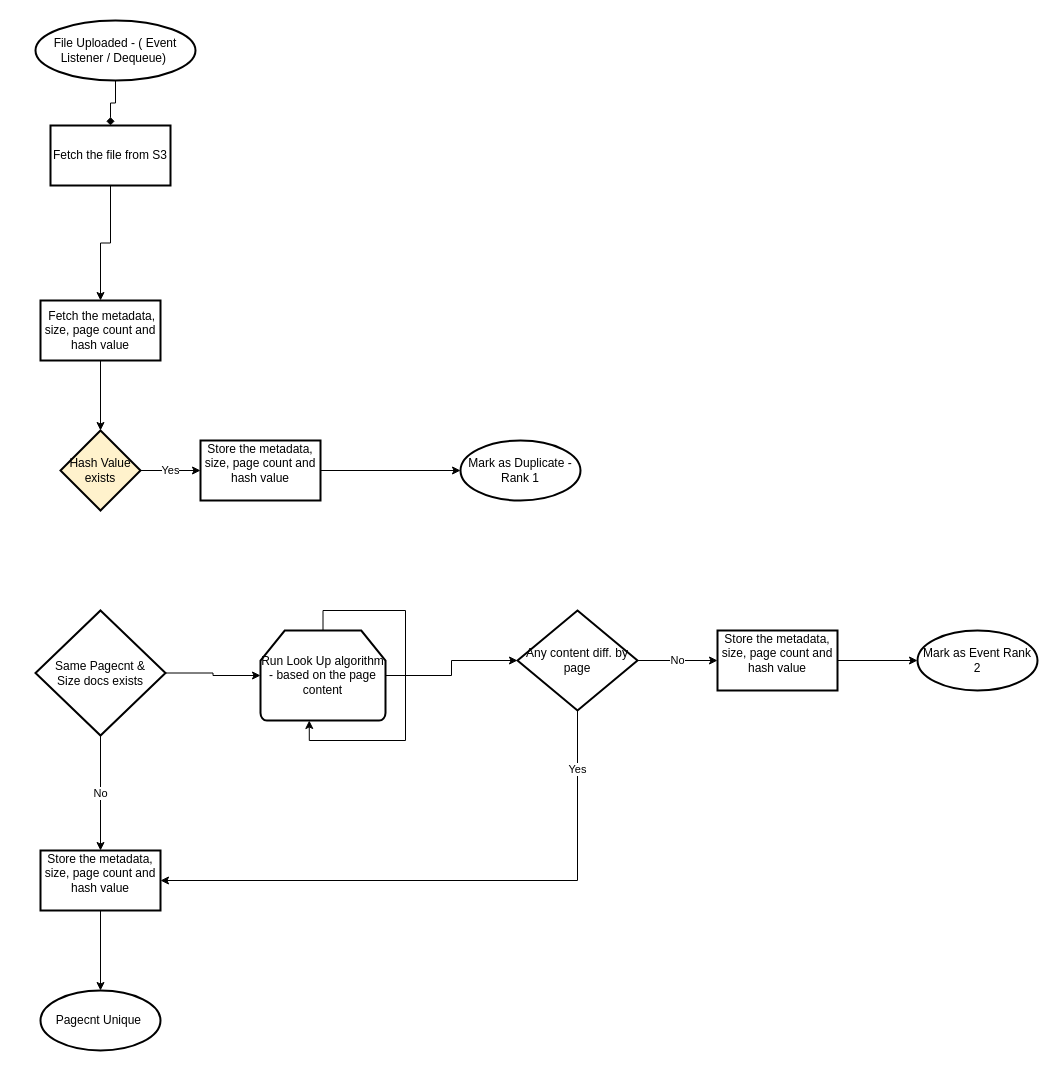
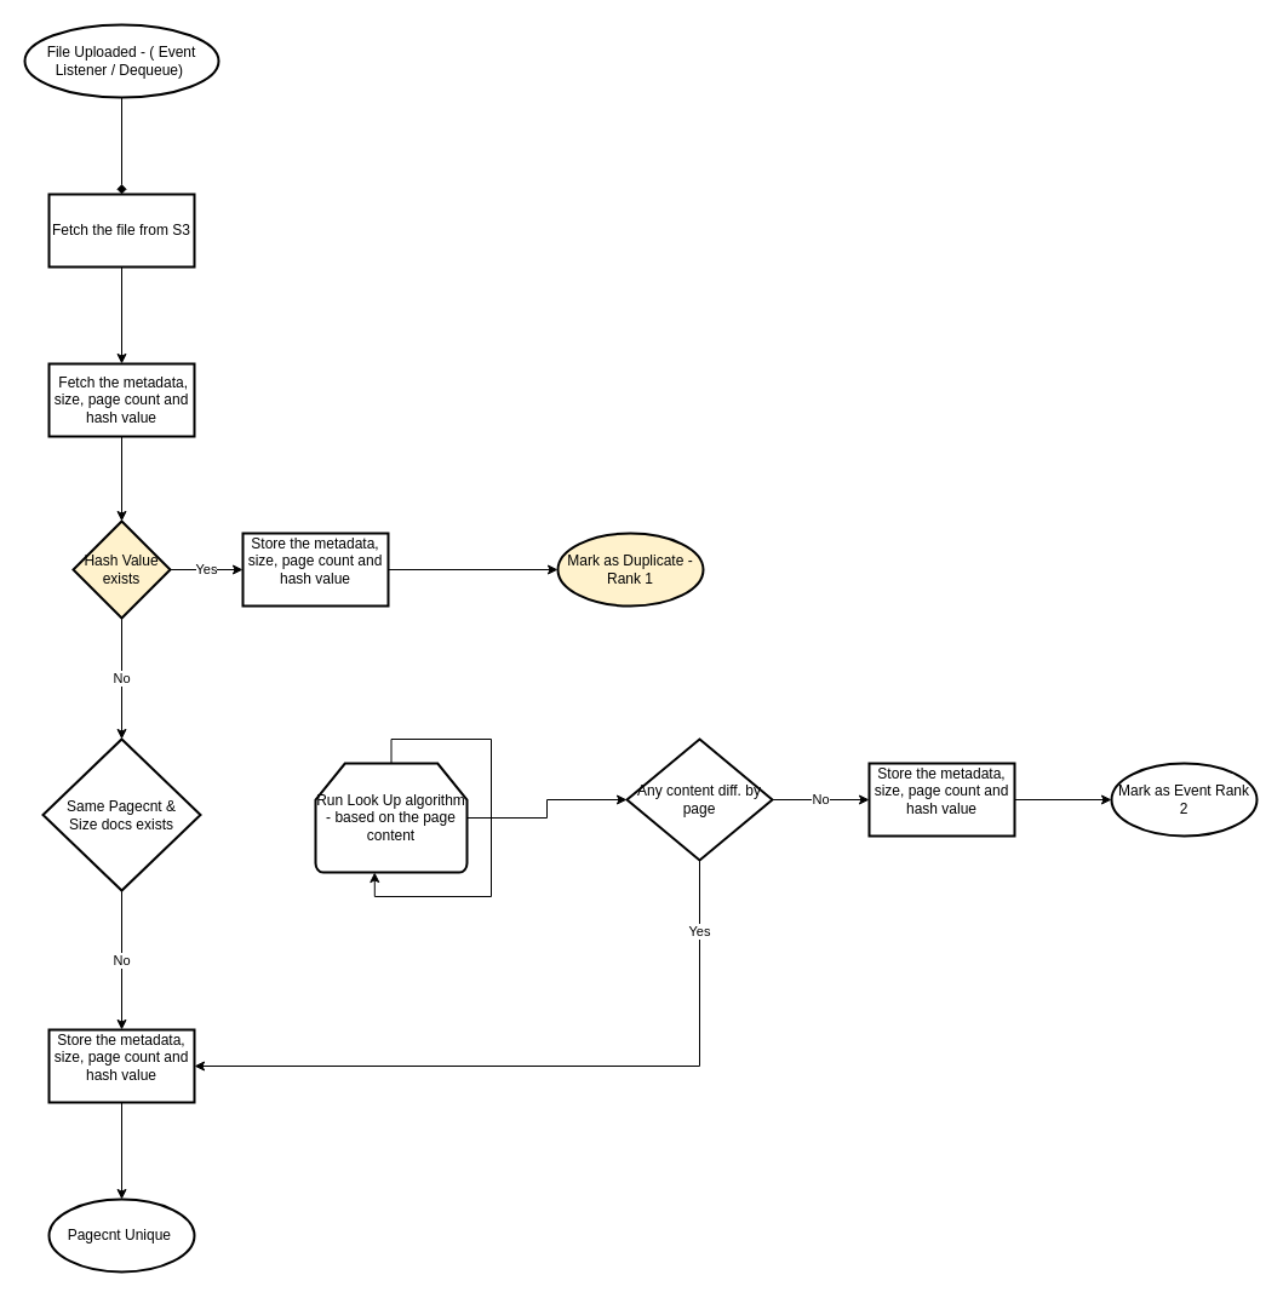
  <mxCell id="0" />
  <mxCell id="1" parent="0" />
  <mxCell id="2" value="" style="edgeStyle=orthogonalEdgeStyle;rounded=0;orthogonalLoop=1;jettySize=auto;html=1;endArrow=diamond;" edge="1" parent="1" source="3" target="5"><mxGeometry relative="1" as="geometry" /></mxCell>
- <mxCell id="3" value="File Uploaded - ( Event Listener / Dequeue)&amp;nbsp;" style="strokeWidth=2;html=1;shape=mxgraph.flowchart.start_1;whiteSpace=wrap;" vertex="1" parent="1"><mxGeometry x="35" y="20" width="160" height="60" as="geometry" /></mxCell>
+ <mxCell id="3" value="File Uploaded - ( Event Listener / Dequeue)&amp;nbsp;" style="strokeWidth=2;html=1;shape=mxgraph.flowchart.start_1;whiteSpace=wrap;" vertex="1" parent="1"><mxGeometry x="20" y="20" width="160" height="60" as="geometry" /></mxCell>
  <mxCell id="4" value="" style="edgeStyle=orthogonalEdgeStyle;rounded=0;orthogonalLoop=1;jettySize=auto;html=1;" edge="1" parent="1" source="5" target="7"><mxGeometry relative="1" as="geometry" /></mxCell>
- <mxCell id="5" value="Fetch the file from S3" style="whiteSpace=wrap;html=1;strokeWidth=2;" vertex="1" parent="1"><mxGeometry x="50" y="125" width="120" height="60" as="geometry" /></mxCell>
+ <mxCell id="5" value="Fetch the file from S3" style="whiteSpace=wrap;html=1;strokeWidth=2;" vertex="1" parent="1"><mxGeometry x="40" y="160" width="120" height="60" as="geometry" /></mxCell>
  <mxCell id="6" value="" style="edgeStyle=orthogonalEdgeStyle;rounded=0;orthogonalLoop=1;jettySize=auto;html=1;" edge="1" parent="1" source="7" target="10"><mxGeometry relative="1" as="geometry" /></mxCell>
  <mxCell id="7" value="&amp;nbsp;Fetch the metadata, size, page count and hash value" style="whiteSpace=wrap;html=1;strokeWidth=2;" vertex="1" parent="1"><mxGeometry x="40" y="300" width="120" height="60" as="geometry" /></mxCell>
  <mxCell id="8" value="Yes" style="edgeStyle=orthogonalEdgeStyle;rounded=0;orthogonalLoop=1;jettySize=auto;html=1;" edge="1" parent="1" source="10" target="12"><mxGeometry relative="1" as="geometry" /></mxCell>
+ <mxCell id="9" value="No" style="edgeStyle=orthogonalEdgeStyle;rounded=0;orthogonalLoop=1;jettySize=auto;html=1;" edge="1" parent="1" source="10" target="16"><mxGeometry relative="1" as="geometry" /></mxCell>
  <mxCell id="10" value="Hash Value exists" style="rhombus;whiteSpace=wrap;html=1;strokeWidth=2;fillColor=#fff2cc;" vertex="1" parent="1"><mxGeometry x="60" y="430" width="80" height="80" as="geometry" /></mxCell>
  <mxCell id="11" value="" style="edgeStyle=orthogonalEdgeStyle;rounded=0;orthogonalLoop=1;jettySize=auto;html=1;" edge="1" parent="1" source="12" target="13"><mxGeometry relative="1" as="geometry" /></mxCell>
  <mxCell id="12" value="Store the metadata, size, page count and hash value&lt;br&gt;&amp;nbsp;" style="whiteSpace=wrap;html=1;strokeWidth=2;" vertex="1" parent="1"><mxGeometry x="200" y="440" width="120" height="60" as="geometry" /></mxCell>
- <mxCell id="13" value="Mark as Duplicate - Rank 1" style="ellipse;whiteSpace=wrap;html=1;strokeWidth=2;" vertex="1" parent="1"><mxGeometry x="460" y="440" width="120" height="60" as="geometry" /></mxCell>
+ <mxCell id="13" value="Mark as Duplicate - Rank 1" style="ellipse;whiteSpace=wrap;html=1;strokeWidth=2;fillColor=#fff2cc;" vertex="1" parent="1"><mxGeometry x="460" y="440" width="120" height="60" as="geometry" /></mxCell>
  <mxCell id="14" value="No" style="edgeStyle=orthogonalEdgeStyle;rounded=0;orthogonalLoop=1;jettySize=auto;html=1;" edge="1" parent="1" source="16" target="18"><mxGeometry relative="1" as="geometry" /></mxCell>
- <mxCell id="15" value="" style="edgeStyle=orthogonalEdgeStyle;rounded=0;orthogonalLoop=1;jettySize=auto;html=1;entryX=0;entryY=0.5;entryDx=0;entryDy=0;entryPerimeter=0;" edge="1" parent="1" source="16" target="28"><mxGeometry relative="1" as="geometry"><mxPoint x="250" y="660" as="targetPoint" /></mxGeometry></mxCell>
  <mxCell id="16" value="Same Pagecnt &amp;amp;&lt;br&gt;Size docs exists" style="rhombus;whiteSpace=wrap;html=1;strokeWidth=2;" vertex="1" parent="1"><mxGeometry x="35" y="610" width="130" height="125" as="geometry" /></mxCell>
  <mxCell id="17" value="" style="edgeStyle=orthogonalEdgeStyle;rounded=0;orthogonalLoop=1;jettySize=auto;html=1;" edge="1" parent="1" source="18" target="27"><mxGeometry relative="1" as="geometry" /></mxCell>
  <mxCell id="18" value="Store the metadata, size, page count and hash value&lt;br&gt;&amp;nbsp;" style="whiteSpace=wrap;html=1;strokeWidth=2;" vertex="1" parent="1"><mxGeometry x="40" y="850" width="120" height="60" as="geometry" /></mxCell>
  <mxCell id="19" value="" style="edgeStyle=orthogonalEdgeStyle;rounded=0;orthogonalLoop=1;jettySize=auto;html=1;exitX=1;exitY=0.5;exitDx=0;exitDy=0;exitPerimeter=0;" edge="1" parent="1" source="28" target="23"><mxGeometry relative="1" as="geometry"><mxPoint x="370" y="660" as="sourcePoint" /></mxGeometry></mxCell>
  <mxCell id="20" value="No" style="edgeStyle=orthogonalEdgeStyle;rounded=0;orthogonalLoop=1;jettySize=auto;html=1;" edge="1" parent="1" source="23" target="25"><mxGeometry relative="1" as="geometry" /></mxCell>
  <mxCell id="21" style="edgeStyle=orthogonalEdgeStyle;rounded=0;orthogonalLoop=1;jettySize=auto;html=1;entryX=1;entryY=0.5;entryDx=0;entryDy=0;" edge="1" parent="1" source="23" target="18"><mxGeometry relative="1" as="geometry"><Array as="points"><mxPoint x="577" y="880" /></Array></mxGeometry></mxCell>
  <mxCell id="22" value="Yes" style="edgeLabel;html=1;align=center;verticalAlign=middle;resizable=0;points=[];" vertex="1" connectable="0" parent="21"><mxGeometry x="-0.802" y="-1" relative="1" as="geometry"><mxPoint as="offset" /></mxGeometry></mxCell>
  <mxCell id="23" value="Any content diff. by page" style="rhombus;whiteSpace=wrap;html=1;strokeWidth=2;" vertex="1" parent="1"><mxGeometry x="517" y="610" width="120" height="100" as="geometry" /></mxCell>
  <mxCell id="24" value="" style="edgeStyle=orthogonalEdgeStyle;rounded=0;orthogonalLoop=1;jettySize=auto;html=1;" edge="1" parent="1" source="25" target="26"><mxGeometry relative="1" as="geometry" /></mxCell>
  <mxCell id="25" value="Store the metadata, size, page count and hash value&lt;br&gt;&amp;nbsp;" style="whiteSpace=wrap;html=1;strokeWidth=2;" vertex="1" parent="1"><mxGeometry x="717" y="630" width="120" height="60" as="geometry" /></mxCell>
  <mxCell id="26" value="Mark as Event Rank 2" style="ellipse;whiteSpace=wrap;html=1;strokeWidth=2;" vertex="1" parent="1"><mxGeometry x="917" y="630" width="120" height="60" as="geometry" /></mxCell>
  <mxCell id="27" value="Pagecnt Unique&amp;nbsp;" style="ellipse;whiteSpace=wrap;html=1;strokeWidth=2;" vertex="1" parent="1"><mxGeometry x="40" y="990" width="120" height="60" as="geometry" /></mxCell>
  <mxCell id="28" value="Run Look Up algorithm - based on the page content" style="strokeWidth=2;html=1;shape=mxgraph.flowchart.loop_limit;whiteSpace=wrap;" vertex="1" parent="1"><mxGeometry x="260" y="630" width="125" height="90" as="geometry" /></mxCell>
  <mxCell id="29" style="edgeStyle=orthogonalEdgeStyle;rounded=0;orthogonalLoop=1;jettySize=auto;html=1;entryX=0.39;entryY=1;entryDx=0;entryDy=0;entryPerimeter=0;" edge="1" parent="1" source="28" target="28"><mxGeometry relative="1" as="geometry" /></mxCell>
